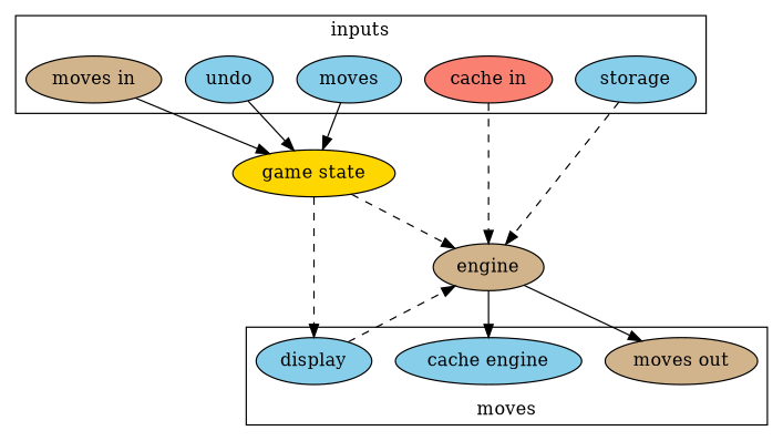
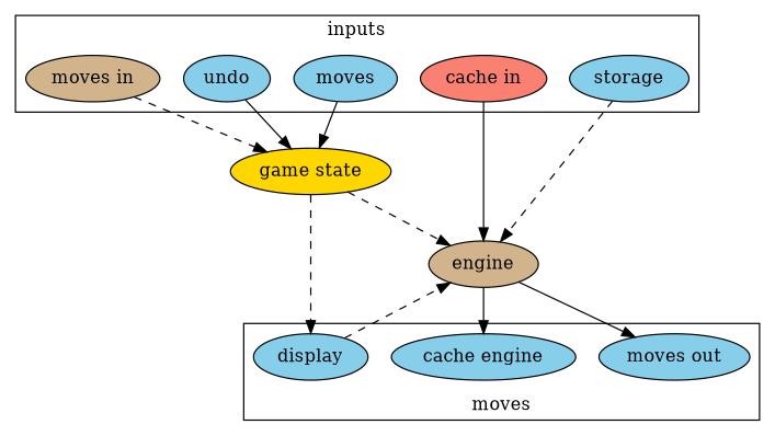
  digraph {
    compound=true
    node [fillcolor=skyblue style=filled]
    edge [style=solid]
    n1 [label=moves]
    undo
    "moves in" [fillcolor=tan]
    "cache in" [fillcolor=salmon]
    storage
-   "moves out" [fillcolor=tan]
+   "moves out"
    n7 [label="cache engine"]
    display
    "game state" [fillcolor=gold]
    engine [fillcolor=tan]
    subgraph cluster_1 {
      label=inputs
      labelloc=t
      rank=source
      n1
      undo
      "moves in"
      "cache in"
      storage
    }
    subgraph cluster_2 {
      label=moves
      labelloc=b
      rank=sink
      "moves out"
      n7
      display
    }
    n1 -> "game state"
    undo -> "game state"
-   "moves in" -> "game state"
-   "cache in" -> engine [style=dashed]
+   "moves in" -> "game state" [style=dashed]
+   "cache in" -> engine
    storage -> engine [style=dashed]
    display -> engine [style=dashed]
    "game state" -> display [style=dashed]
    "game state" -> engine [style=dashed]
    engine -> "moves out"
    engine -> n7
  }
